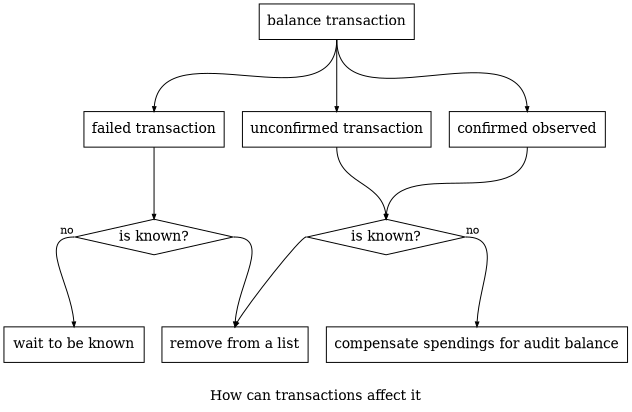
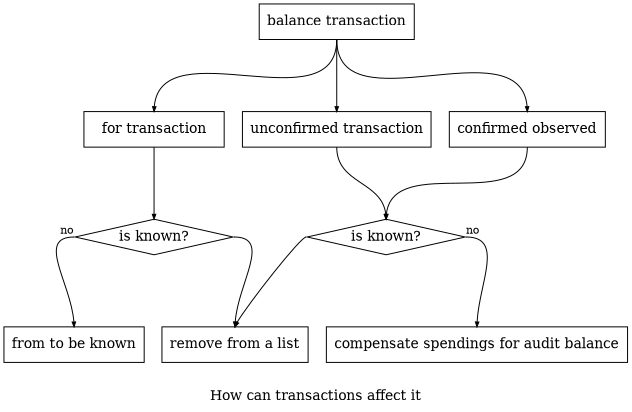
  digraph {
    label="How can transactions affect it"
    node [shape=rect]
    edge [arrowsize=0.5 fontsize=11 headport=n minlen=2 tailport=s]
    n1 [label="balance transaction"]
-   n2 [label="failed transaction"]
+   n2 [label="for transaction"]
    n3 [label="unconfirmed transaction"]
    n4 [label="confirmed observed"]
    n5 [label="is known?" shape=diamond]
    n6 [label="is known?" shape=diamond]
-   n7 [label="wait to be known"]
+   n7 [label="from to be known"]
    n8 [label="remove from a list"]
    n9 [label="compensate spendings for audit balance"]
    n1 -> n2
    n1 -> n3
    n1 -> n4
    n2 -> n5
    n3 -> n6
    n4 -> n6
    n5 -> n7 [taillabel=no tailport=w]
    n5 -> n8 [tailport=e]
    n6 -> n8 [tailport=w]
    n6 -> n9 [taillabel=no tailport=e]
  }
